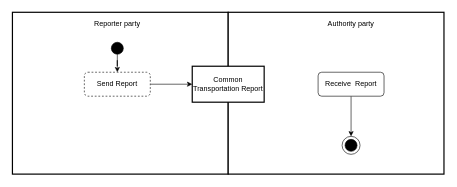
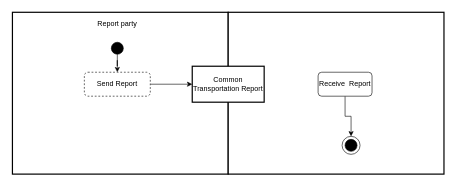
  <mxCell id="0" />
  <mxCell id="1" parent="0" />
  <mxCell id="2" value="" style="rounded=0;whiteSpace=wrap;html=1;strokeWidth=2;" parent="1" vertex="1"><mxGeometry x="20" y="20" width="360" height="270" as="geometry" /></mxCell>
  <mxCell id="3" value="" style="rounded=0;whiteSpace=wrap;html=1;strokeWidth=2;" parent="1" vertex="1"><mxGeometry x="380" y="20" width="360" height="270" as="geometry" /></mxCell>
  <mxCell id="4" value="" style="edgeStyle=orthogonalEdgeStyle;rounded=0;orthogonalLoop=1;jettySize=auto;html=1;entryX=0.5;entryY=0;entryDx=0;entryDy=0;" parent="1" source="5" target="9" edge="1"><mxGeometry relative="1" as="geometry"><mxPoint x="195" y="170" as="targetPoint" /></mxGeometry></mxCell>
  <mxCell id="5" value="" style="ellipse;whiteSpace=wrap;html=1;aspect=fixed;strokeWidth=1;fillColor=#000000;" parent="1" vertex="1"><mxGeometry x="185" y="70" width="20" height="20" as="geometry" /></mxCell>
- <mxCell id="6" value="Reporter party" style="text;html=1;strokeColor=none;fillColor=none;align=center;verticalAlign=middle;whiteSpace=wrap;rounded=0;" parent="1" vertex="1"><mxGeometry x="130" y="30" width="130" height="20" as="geometry" /></mxCell>
- <mxCell id="7" value="Authority party" style="text;html=1;strokeColor=none;fillColor=none;align=center;verticalAlign=middle;whiteSpace=wrap;rounded=0;" parent="1" vertex="1"><mxGeometry x="530" y="30" width="110" height="20" as="geometry" /></mxCell>
+ <mxCell id="6" value="Report party" style="text;html=1;strokeColor=none;fillColor=none;align=center;verticalAlign=middle;whiteSpace=wrap;rounded=0;" parent="1" vertex="1"><mxGeometry x="130" y="30" width="130" height="20" as="geometry" /></mxCell>
  <mxCell id="8" style="edgeStyle=orthogonalEdgeStyle;rounded=0;orthogonalLoop=1;jettySize=auto;html=1;entryX=0;entryY=0.5;entryDx=0;entryDy=0;" parent="1" source="9" target="10" edge="1"><mxGeometry relative="1" as="geometry" /></mxCell>
  <mxCell id="9" value="Send Report" style="rounded=1;whiteSpace=wrap;html=1;strokeWidth=1;fillColor=#FFFFFF;dashed=1;" parent="1" vertex="1"><mxGeometry x="140" y="120" width="110" height="40" as="geometry" /></mxCell>
  <mxCell id="10" value="Common Transportation Report" style="rounded=0;whiteSpace=wrap;html=1;strokeWidth=2;fillColor=#FFFFFF;" parent="1" vertex="1"><mxGeometry x="320" y="110" width="120" height="60" as="geometry" /></mxCell>
  <mxCell id="11" style="edgeStyle=orthogonalEdgeStyle;rounded=0;orthogonalLoop=1;jettySize=auto;html=1;entryX=0.5;entryY=0;entryDx=0;entryDy=0;" parent="1" source="12" target="13" edge="1"><mxGeometry relative="1" as="geometry" /></mxCell>
- <mxCell id="12" value="Receive&amp;nbsp; Report" style="rounded=1;whiteSpace=wrap;html=1;strokeWidth=1;fillColor=#FFFFFF;" parent="1" vertex="1"><mxGeometry x="530" y="120" width="110" height="40" as="geometry" /></mxCell>
+ <mxCell id="12" value="Receive&amp;nbsp; Report" style="rounded=1;whiteSpace=wrap;html=1;strokeWidth=1;fillColor=#FFFFFF;" parent="1" vertex="1"><mxGeometry x="530" y="120" width="90" height="40" as="geometry" /></mxCell>
  <mxCell id="13" value="" style="ellipse;whiteSpace=wrap;html=1;aspect=fixed;strokeWidth=1;fillColor=#FFFFFF;" parent="1" vertex="1"><mxGeometry x="570" y="227" width="30" height="30" as="geometry" /></mxCell>
  <mxCell id="14" value="" style="ellipse;whiteSpace=wrap;html=1;aspect=fixed;strokeWidth=1;fillColor=#000000;" parent="1" vertex="1"><mxGeometry x="575" y="232" width="20" height="20" as="geometry" /></mxCell>
